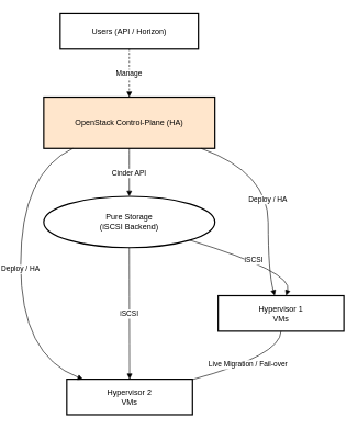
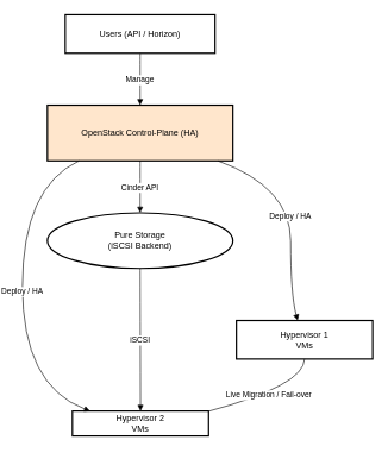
  <mxCell id="0" />
  <mxCell id="1" parent="0" />
  <mxCell id="2" value="Users (API / Horizon)" style="whiteSpace=wrap;strokeWidth=2;" parent="1" vertex="1"><mxGeometry x="80" y="20" width="210" height="54" as="geometry" /></mxCell>
  <mxCell id="3" value="OpenStack Control-Plane (HA)" style="whiteSpace=wrap;strokeWidth=2;fillColor=#ffe6cc;" parent="1" vertex="1"><mxGeometry x="55" y="147" width="260" height="78" as="geometry" /></mxCell>
  <mxCell id="4" value="Hypervisor 1&#10;VMs" style="whiteSpace=wrap;strokeWidth=2;" parent="1" vertex="1"><mxGeometry x="320" y="449" width="191" height="54" as="geometry" /></mxCell>
- <mxCell id="5" value="Hypervisor 2&#10;VMs" style="whiteSpace=wrap;strokeWidth=2;" parent="1" vertex="1"><mxGeometry x="90" y="576" width="191" height="54" as="geometry" /></mxCell>
+ <mxCell id="5" value="Hypervisor 2&#10;VMs" style="whiteSpace=wrap;strokeWidth=2;" parent="1" vertex="1"><mxGeometry x="90" y="576" width="191" height="35" as="geometry" /></mxCell>
  <mxCell id="6" value="Pure Storage&#10;(iSCSI Backend)" style="ellipse;whiteSpace=wrap;strokeWidth=2;" parent="1" vertex="1"><mxGeometry x="55" y="298" width="260" height="78" as="geometry" /></mxCell>
- <mxCell id="7" value="Manage" style="curved=1;startArrow=none;endArrow=block;exitX=0.5;exitY=1;entryX=0.5;entryY=0;dashed=1;" parent="1" source="2" target="3" edge="1"><mxGeometry relative="1" as="geometry"><Array as="points" /></mxGeometry></mxCell>
+ <mxCell id="7" value="Manage" style="curved=1;startArrow=none;endArrow=block;exitX=0.5;exitY=1;entryX=0.5;entryY=0;" parent="1" source="2" target="3" edge="1"><mxGeometry relative="1" as="geometry"><Array as="points" /></mxGeometry></mxCell>
  <mxCell id="8" value="Deploy / HA" style="curved=1;startArrow=none;endArrow=block;exitX=0.92;exitY=1;entryX=0.45;entryY=0;" parent="1" source="3" target="4" edge="1"><mxGeometry relative="1" as="geometry"><Array as="points"><mxPoint x="396" y="262" /><mxPoint x="396" y="413" /></Array></mxGeometry></mxCell>
  <mxCell id="9" value="Deploy / HA" style="curved=1;startArrow=none;endArrow=block;exitX=0.17;exitY=1;entryX=0.13;entryY=0;" parent="1" source="3" target="5" edge="1"><mxGeometry relative="1" as="geometry"><Array as="points"><mxPoint x="20" y="262" /><mxPoint x="20" y="540" /></Array></mxGeometry></mxCell>
  <mxCell id="10" value="Cinder API" style="curved=1;startArrow=none;endArrow=block;exitX=0.5;exitY=1;entryX=0.5;entryY=0;" parent="1" source="3" target="6" edge="1"><mxGeometry relative="1" as="geometry"><Array as="points" /></mxGeometry></mxCell>
- <mxCell id="11" value="iSCSI" style="curved=1;startArrow=none;endArrow=block;exitX=1;exitY=1;entryX=0.54;entryY=0;" parent="1" source="6" target="4" edge="1"><mxGeometry relative="1" as="geometry"><Array as="points"><mxPoint x="435" y="413" /></Array></mxGeometry></mxCell>
  <mxCell id="12" value="iSCSI" style="curved=1;startArrow=none;endArrow=block;exitX=0.5;exitY=1;entryX=0.5;entryY=0;" parent="1" source="6" target="5" edge="1"><mxGeometry relative="1" as="geometry"><Array as="points" /></mxGeometry></mxCell>
  <mxCell id="13" value="Live Migration / Fail-over" style="curved=1;startArrow=none;endArrow=none;exitX=0.5;exitY=1;entryX=1;entryY=0.01;" parent="1" source="4" target="5" edge="1"><mxGeometry relative="1" as="geometry"><Array as="points"><mxPoint x="415" y="540" /></Array></mxGeometry></mxCell>
